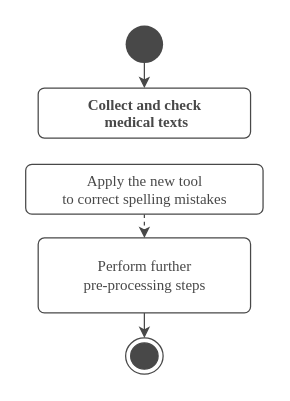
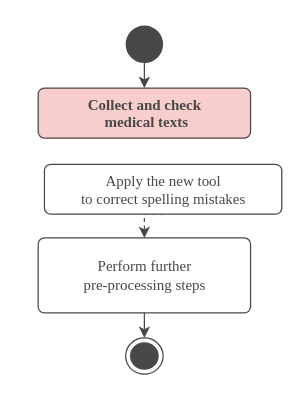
  <mxCell id="0" />
  <mxCell id="1" parent="0" />
  <mxCell id="2" style="edgeStyle=orthogonalEdgeStyle;rounded=0;orthogonalLoop=1;jettySize=auto;html=1;exitX=0.5;exitY=1;exitDx=0;exitDy=0;entryX=0.5;entryY=0;entryDx=0;entryDy=0;strokeColor=#484848;" parent="1" source="3" target="4" edge="1"><mxGeometry relative="1" as="geometry"><Array as="points"><mxPoint x="115" y="40" /></Array><mxPoint x="200" y="204" as="targetPoint" /></mxGeometry></mxCell>
  <mxCell id="3" value="" style="ellipse;fillColor=#484848;strokeColor=none;" parent="1" vertex="1"><mxGeometry x="100" y="20" width="30" height="30" as="geometry" /></mxCell>
- <mxCell id="4" value="&lt;font color=&quot;#484848&quot;&gt;&lt;b&gt;Collect and check&lt;br&gt;&amp;nbsp;medical texts&lt;/b&gt;&lt;/font&gt;" style="html=1;align=center;verticalAlign=top;rounded=1;absoluteArcSize=1;arcSize=10;dashed=0;fillColor=#FFFFFF;strokeColor=#484848;fontFamily=Montserrat Semibold;" parent="1" vertex="1"><mxGeometry x="30" y="70" width="170" height="40" as="geometry" /></mxCell>
+ <mxCell id="4" value="&lt;font color=&quot;#484848&quot;&gt;&lt;b&gt;Collect and check&lt;br&gt;&amp;nbsp;medical texts&lt;/b&gt;&lt;/font&gt;" style="html=1;align=center;verticalAlign=top;rounded=1;absoluteArcSize=1;arcSize=10;dashed=0;fillColor=#f8cecc;strokeColor=#484848;fontFamily=Montserrat Semibold;" parent="1" vertex="1"><mxGeometry x="30" y="70" width="170" height="40" as="geometry" /></mxCell>
  <mxCell id="5" value="" style="edgeStyle=orthogonalEdgeStyle;rounded=0;orthogonalLoop=1;jettySize=auto;html=1;strokeColor=#484848;exitX=0.5;exitY=1;exitDx=0;exitDy=0;entryX=0.5;entryY=0;entryDx=0;entryDy=0;fontFamily=Montserrat Semibold;dashed=1;" parent="1" source="8" target="9" edge="1"><mxGeometry x="-0.111" relative="1" as="geometry"><mxPoint x="-130" y="410" as="sourcePoint" /><mxPoint x="-180" y="515" as="targetPoint" /><Array as="points"><mxPoint x="115" y="180" /><mxPoint x="115" y="180" /></Array><mxPoint as="offset" /></mxGeometry></mxCell>
  <mxCell id="6" value="" style="ellipse;html=1;shape=endState;fillColor=#484848;strokeColor=#484848;fontFamily=Montserrat Semibold;" parent="1" vertex="1"><mxGeometry x="100" y="270" width="30" height="29" as="geometry" /></mxCell>
  <mxCell id="7" value="" style="edgeStyle=orthogonalEdgeStyle;rounded=0;orthogonalLoop=1;jettySize=auto;html=1;strokeColor=#484848;exitX=0.5;exitY=1;exitDx=0;exitDy=0;entryX=0.5;entryY=0;entryDx=0;entryDy=0;fontFamily=Montserrat Semibold;" parent="1" source="9" target="6" edge="1"><mxGeometry x="-0.111" relative="1" as="geometry"><mxPoint x="-135" y="435" as="sourcePoint" /><mxPoint x="-135" y="485" as="targetPoint" /><Array as="points" /><mxPoint as="offset" /></mxGeometry></mxCell>
- <mxCell id="8" value="&lt;font color=&quot;#484848&quot;&gt;Apply the new tool &lt;br&gt;to correct spelling mistakes&lt;/font&gt;" style="html=1;align=center;verticalAlign=top;rounded=1;absoluteArcSize=1;arcSize=10;dashed=0;fillColor=#FFFFFF;strokeColor=#484848;fontFamily=Montserrat Semibold;" vertex="1" parent="1"><mxGeometry x="20" y="131" width="190" height="40" as="geometry" /></mxCell>
+ <mxCell id="8" value="&lt;font color=&quot;#484848&quot;&gt;Apply the new tool &lt;br&gt;to correct spelling mistakes&lt;/font&gt;" style="html=1;align=center;verticalAlign=top;rounded=1;absoluteArcSize=1;arcSize=10;dashed=0;fillColor=#FFFFFF;strokeColor=#484848;fontFamily=Montserrat Semibold;" vertex="1" parent="1"><mxGeometry x="35" y="131" width="190" height="40" as="geometry" /></mxCell>
  <mxCell id="9" value="&lt;font color=&quot;#484848&quot;&gt;Perform further &lt;br&gt;pre-processing steps&lt;/font&gt;" style="html=1;align=center;verticalAlign=middle;rounded=1;absoluteArcSize=1;arcSize=10;dashed=0;fillColor=default;strokeColor=#484848;fontFamily=Montserrat Semibold;gradientColor=none;" vertex="1" parent="1"><mxGeometry x="30" y="190" width="170" height="60" as="geometry" /></mxCell>
